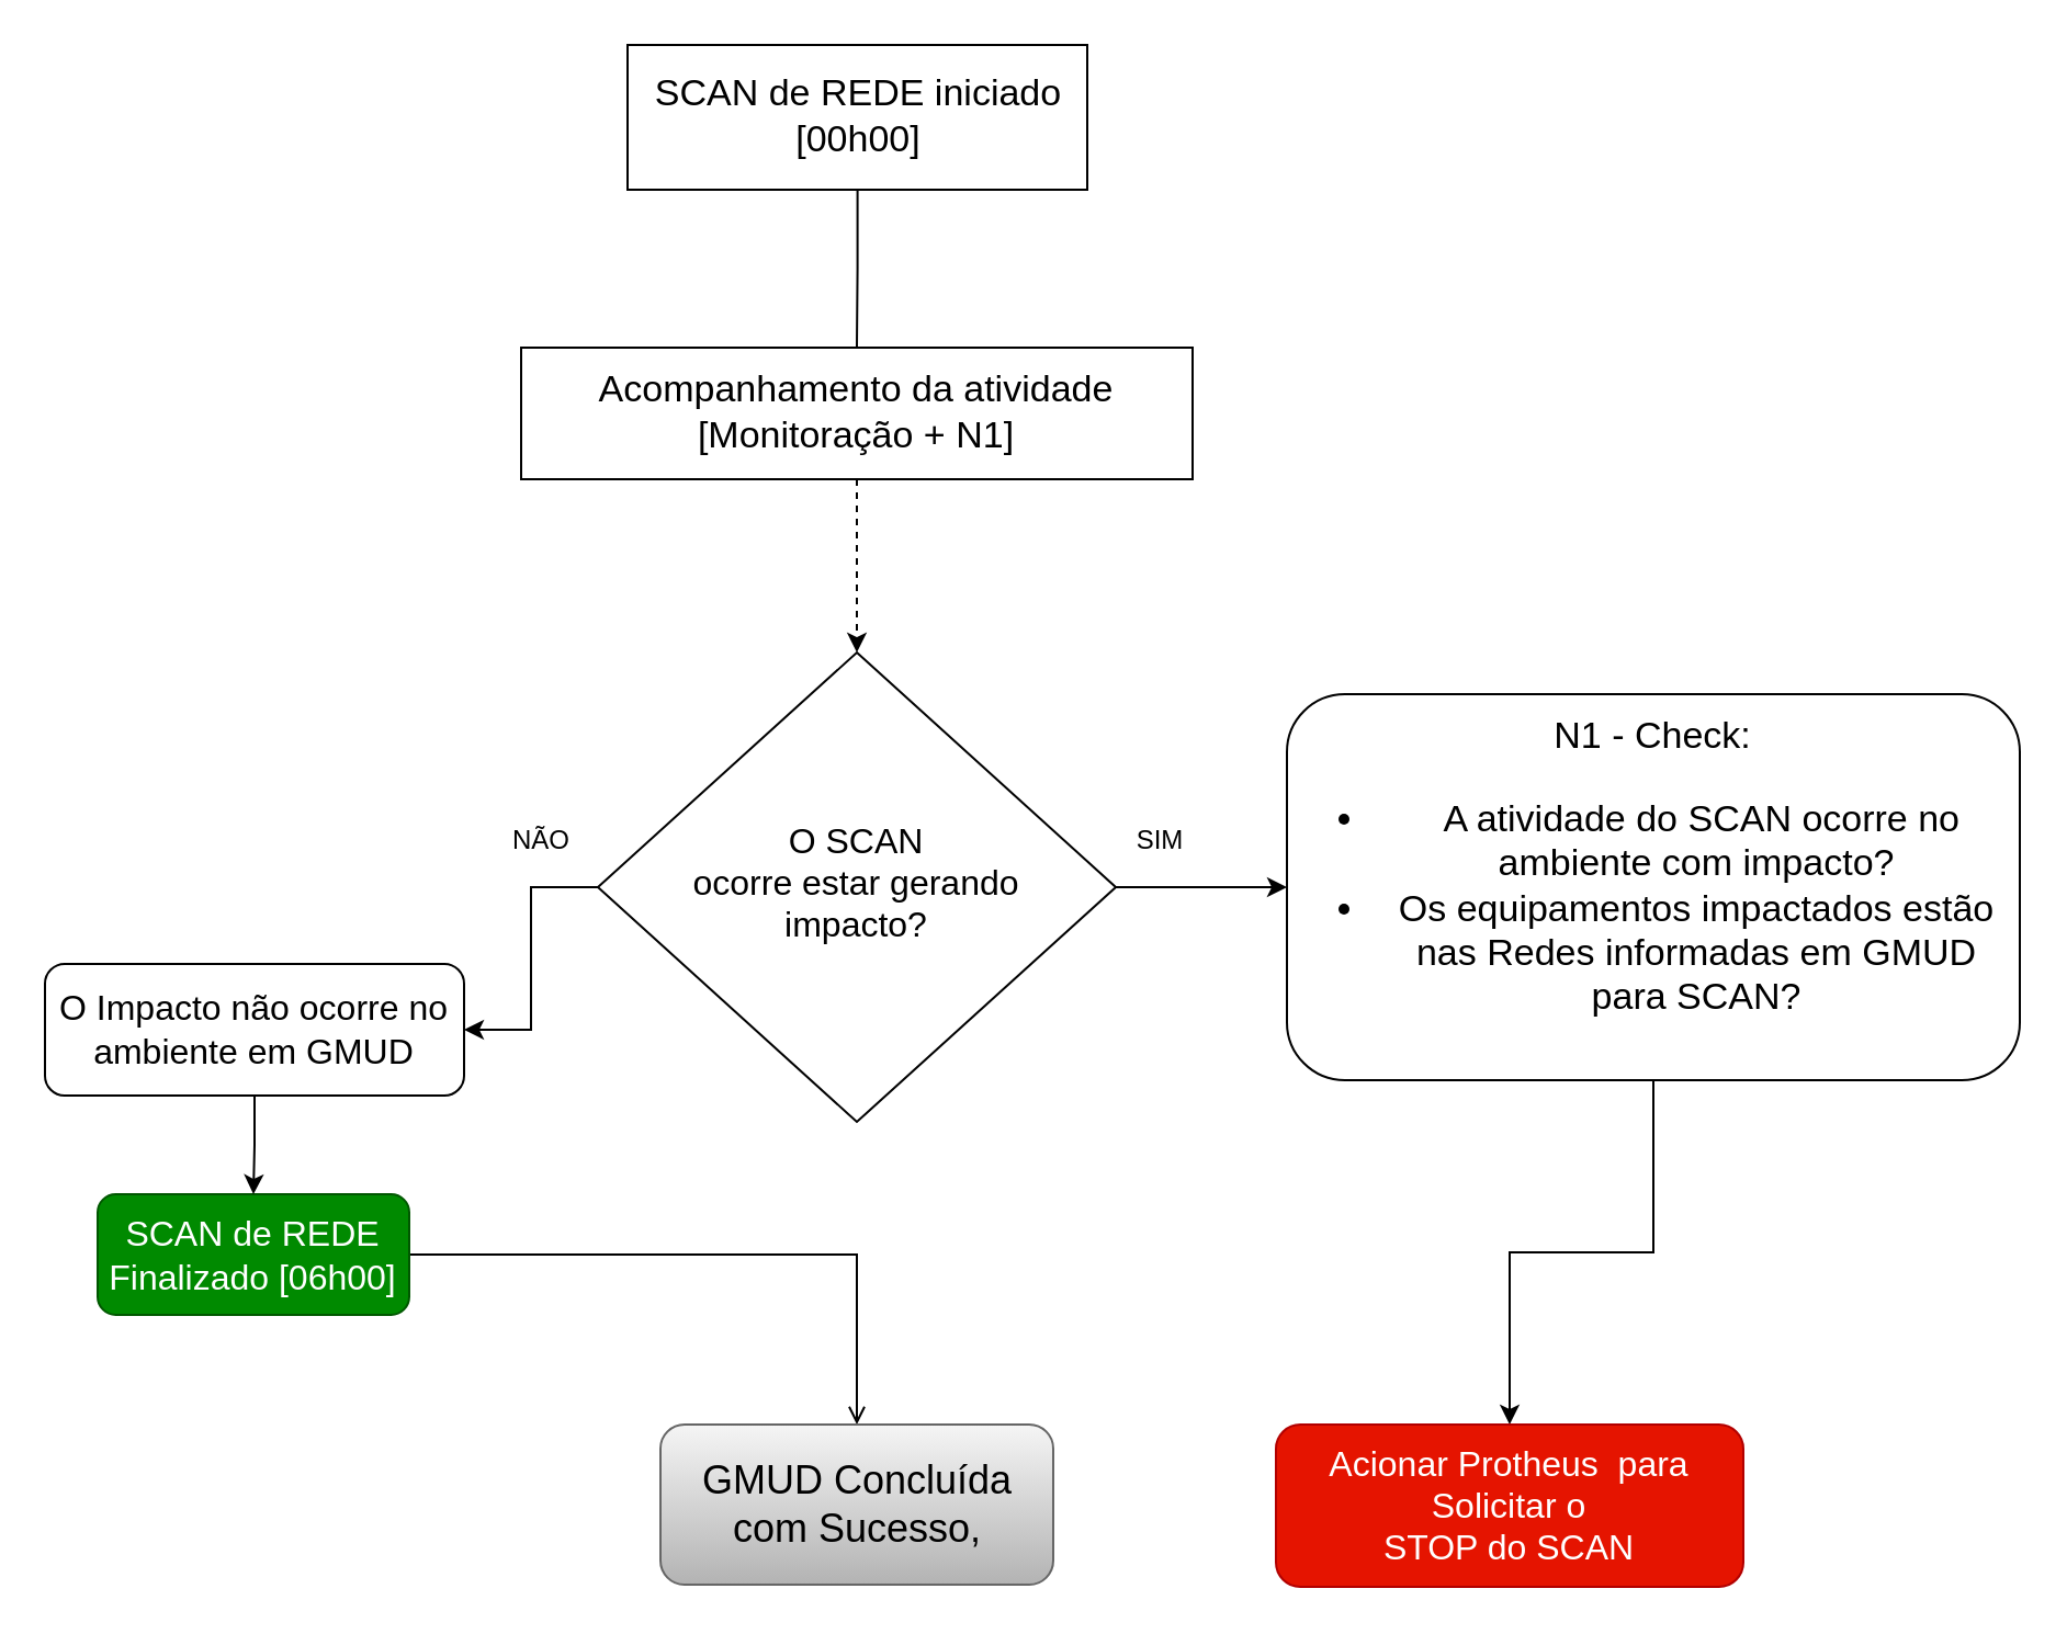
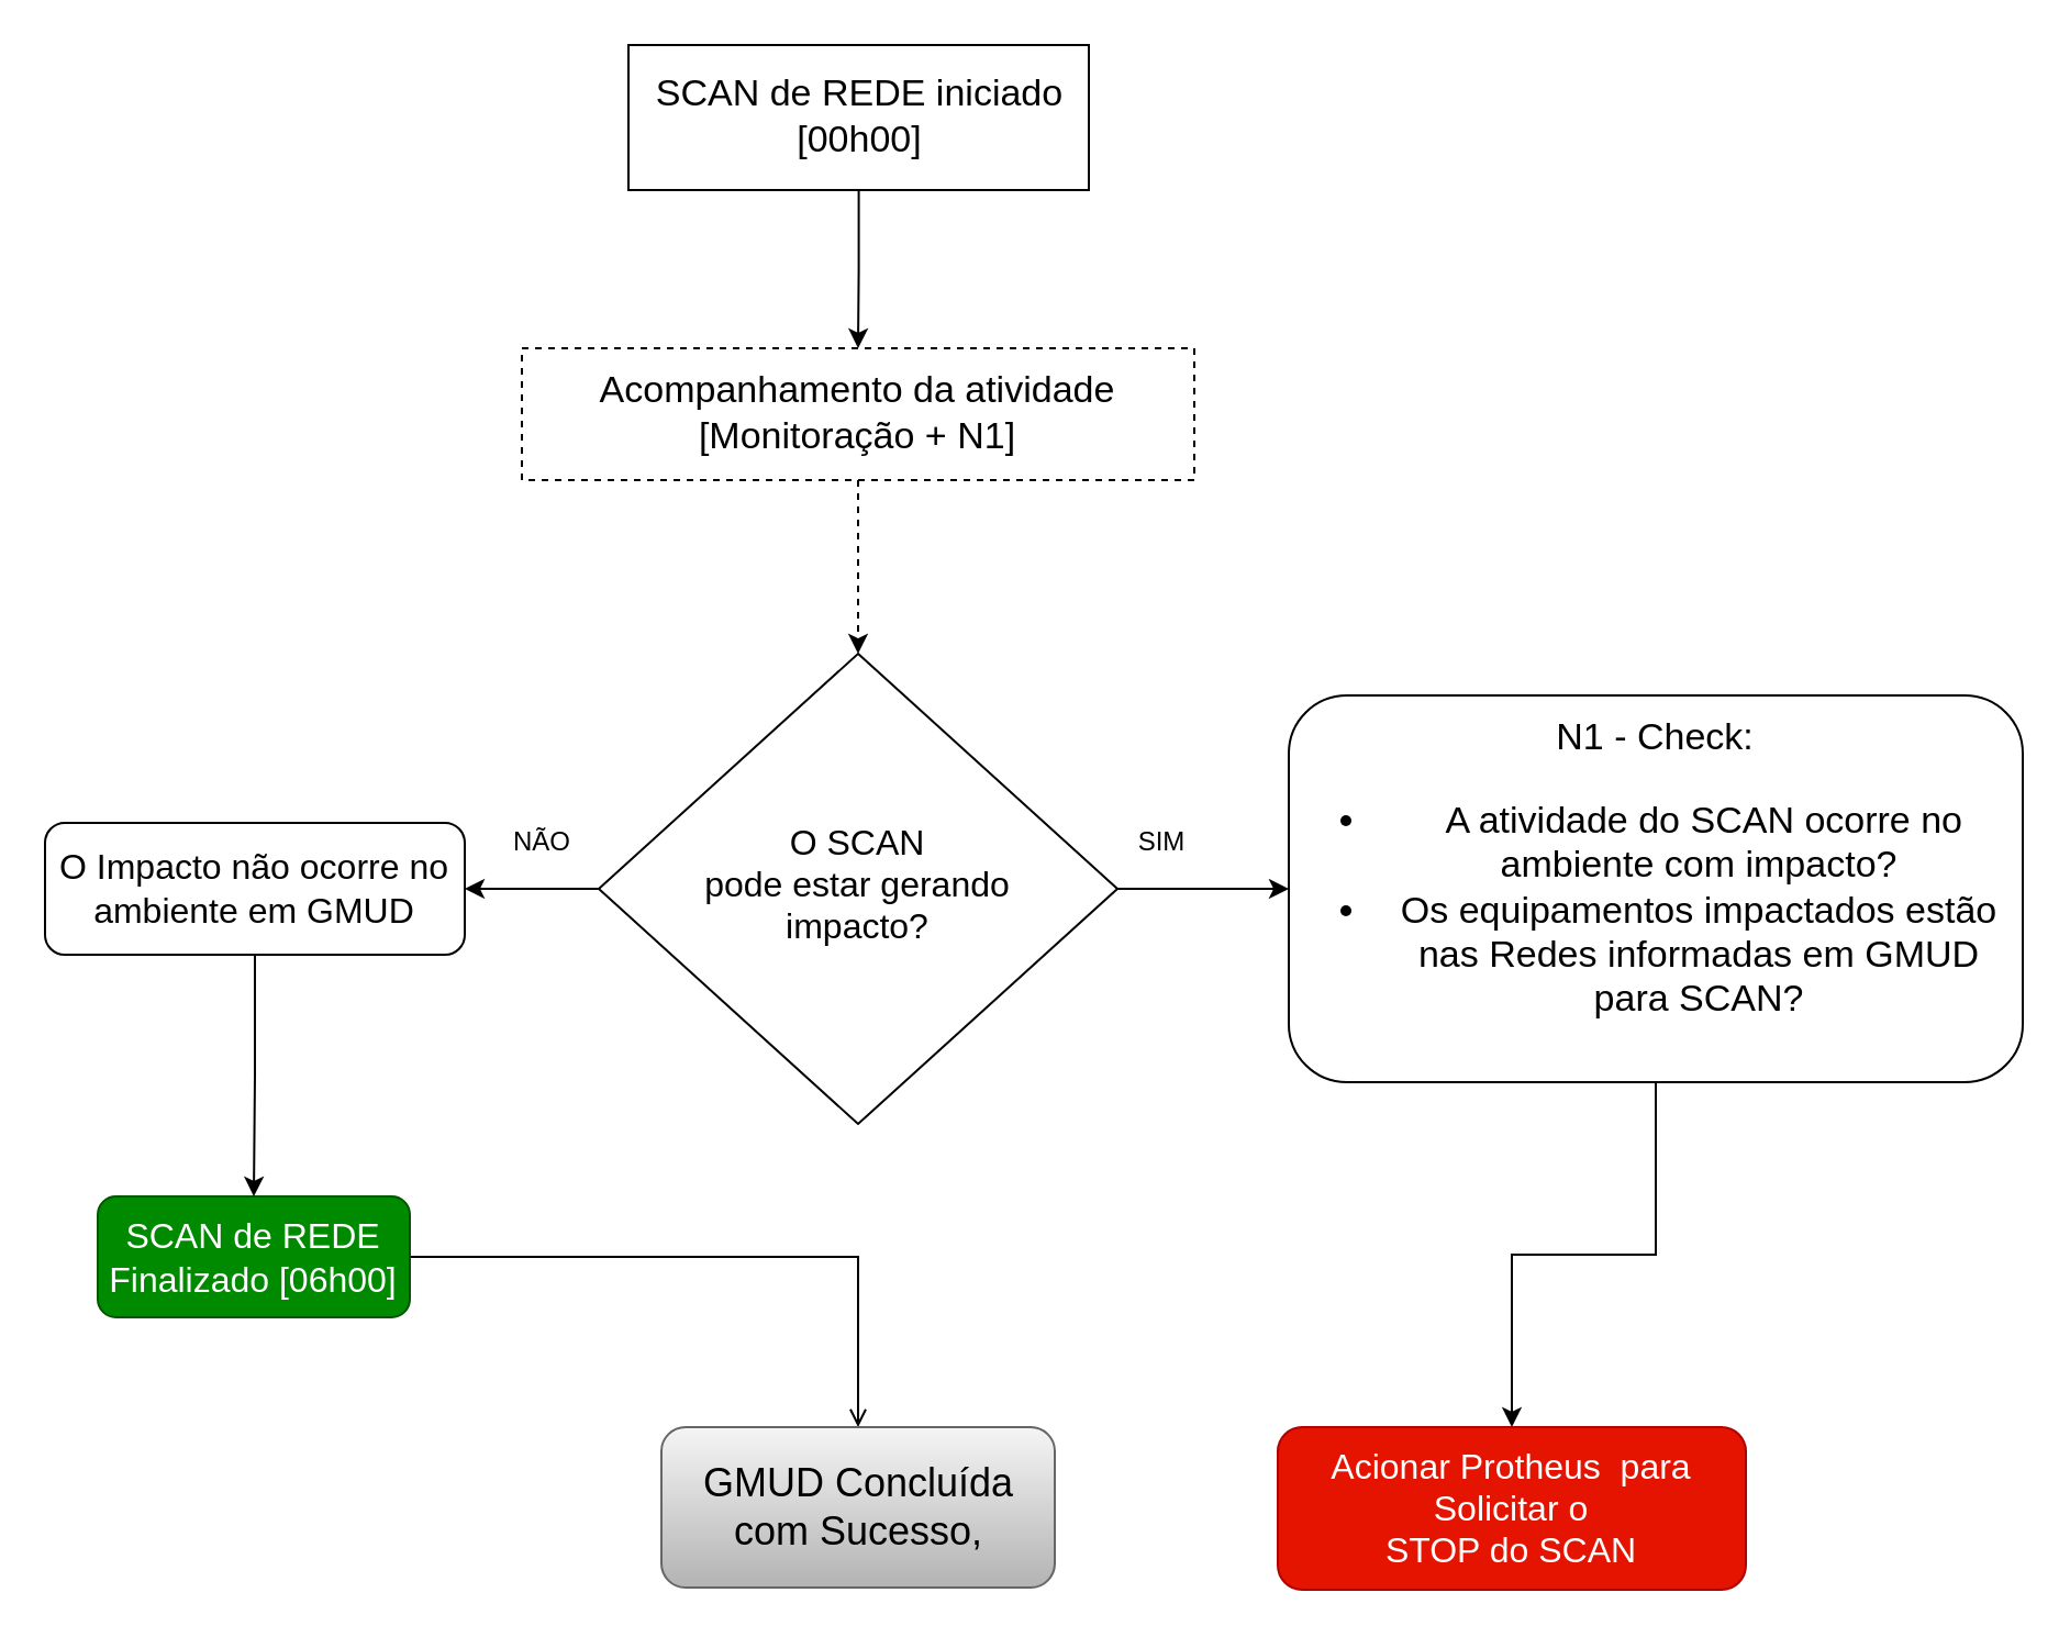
  <mxCell id="0" />
  <mxCell id="1" parent="0" />
  <mxCell id="2" value="" style="edgeStyle=orthogonalEdgeStyle;rounded=0;orthogonalLoop=1;jettySize=auto;html=1;entryX=0;entryY=0.5;entryDx=0;entryDy=0;" parent="1" source="4" target="15" edge="1"><mxGeometry relative="1" as="geometry"><mxPoint x="603" y="404" as="targetPoint" /></mxGeometry></mxCell>
  <mxCell id="3" value="" style="edgeStyle=orthogonalEdgeStyle;rounded=0;orthogonalLoop=1;jettySize=auto;html=1;" parent="1" source="4" target="13" edge="1"><mxGeometry relative="1" as="geometry"><mxPoint x="164" y="404" as="targetPoint" /></mxGeometry></mxCell>
- <mxCell id="4" value="&lt;div&gt;O SCAN &lt;br&gt;&lt;/div&gt;&lt;div&gt;ocorre estar gerando &lt;br&gt;&lt;/div&gt;&lt;div&gt;impacto?&lt;/div&gt;" style="rhombus;whiteSpace=wrap;html=1;shadow=0;fontFamily=Helvetica;fontSize=16;align=center;strokeWidth=1;spacing=6;spacingTop=-4;" parent="1" vertex="1"><mxGeometry x="272" y="297" width="236" height="214" as="geometry" /></mxCell>
- <mxCell id="5" value="" style="edgeStyle=orthogonalEdgeStyle;rounded=0;orthogonalLoop=1;jettySize=auto;html=1;entryX=0.5;entryY=0;entryDx=0;entryDy=0;endArrow=none;" parent="1" source="6" target="11" edge="1"><mxGeometry relative="1" as="geometry" /></mxCell>
+ <mxCell id="4" value="&lt;div&gt;O SCAN &lt;br&gt;&lt;/div&gt;&lt;div&gt;pode estar gerando &lt;br&gt;&lt;/div&gt;&lt;div&gt;impacto?&lt;/div&gt;" style="rhombus;whiteSpace=wrap;html=1;shadow=0;fontFamily=Helvetica;fontSize=16;align=center;strokeWidth=1;spacing=6;spacingTop=-4;" parent="1" vertex="1"><mxGeometry x="272" y="297" width="236" height="214" as="geometry" /></mxCell>
+ <mxCell id="5" value="" style="edgeStyle=orthogonalEdgeStyle;rounded=0;orthogonalLoop=1;jettySize=auto;html=1;entryX=0.5;entryY=0;entryDx=0;entryDy=0;" parent="1" source="6" target="11" edge="1"><mxGeometry relative="1" as="geometry" /></mxCell>
  <mxCell id="6" value="&lt;font style=&quot;font-size: 17px;&quot;&gt;SCAN de REDE iniciado [00h00]&lt;/font&gt;" style="whiteSpace=wrap;html=1;fontSize=17;glass=0;strokeWidth=1;shadow=0;rounded=0;" parent="1" vertex="1"><mxGeometry x="285.5" y="20" width="209.5" height="66" as="geometry" /></mxCell>
  <mxCell id="7" value="" style="edgeStyle=orthogonalEdgeStyle;rounded=0;orthogonalLoop=1;jettySize=auto;html=1;endArrow=open;" parent="1" source="8" target="9" edge="1"><mxGeometry relative="1" as="geometry" /></mxCell>
  <mxCell id="8" value="SCAN de REDE Finalizado [06h00]" style="rounded=1;whiteSpace=wrap;html=1;fontSize=16;glass=0;strokeWidth=1;shadow=0;fillColor=#008a00;fontColor=#ffffff;strokeColor=#005700;" parent="1" vertex="1"><mxGeometry x="44" y="544" width="142" height="55" as="geometry" /></mxCell>
  <mxCell id="9" value="&lt;div style=&quot;font-size: 18px;&quot;&gt;GMUD Concluída com Sucesso,&lt;/div&gt;" style="rounded=1;whiteSpace=wrap;html=1;fontSize=18;glass=0;strokeWidth=1;shadow=0;fillColor=#f5f5f5;gradientColor=#b3b3b3;strokeColor=#666666;" parent="1" vertex="1"><mxGeometry x="300.5" y="649" width="179" height="73" as="geometry" /></mxCell>
  <mxCell id="10" style="edgeStyle=orthogonalEdgeStyle;rounded=0;orthogonalLoop=1;jettySize=auto;html=1;exitX=0.5;exitY=1;exitDx=0;exitDy=0;dashed=1;" parent="1" source="11" target="4" edge="1"><mxGeometry relative="1" as="geometry"><mxPoint x="388" y="359" as="targetPoint" /></mxGeometry></mxCell>
- <mxCell id="11" value="Acompanhamento da atividade [Monitoração + N1]" style="rounded=0;whiteSpace=wrap;html=1;fontSize=17;" parent="1" vertex="1"><mxGeometry x="237" y="158" width="306" height="60" as="geometry" /></mxCell>
+ <mxCell id="11" value="Acompanhamento da atividade [Monitoração + N1]" style="rounded=0;whiteSpace=wrap;html=1;fontSize=17;dashed=1;" parent="1" vertex="1"><mxGeometry x="237" y="158" width="306" height="60" as="geometry" /></mxCell>
  <mxCell id="12" value="" style="edgeStyle=orthogonalEdgeStyle;rounded=0;orthogonalLoop=1;jettySize=auto;html=1;" parent="1" source="13" target="8" edge="1"><mxGeometry relative="1" as="geometry" /></mxCell>
- <mxCell id="13" value="O Impacto não ocorre no ambiente em GMUD" style="rounded=1;whiteSpace=wrap;html=1;fontSize=16;" parent="1" vertex="1"><mxGeometry x="20" y="439" width="191" height="60" as="geometry" /></mxCell>
+ <mxCell id="13" value="O Impacto não ocorre no ambiente em GMUD" style="rounded=1;whiteSpace=wrap;html=1;fontSize=16;" parent="1" vertex="1"><mxGeometry x="20" y="374" width="191" height="60" as="geometry" /></mxCell>
  <mxCell id="14" value="" style="edgeStyle=orthogonalEdgeStyle;rounded=0;orthogonalLoop=1;jettySize=auto;html=1;entryX=0.5;entryY=0;entryDx=0;entryDy=0;" parent="1" source="15" target="18" edge="1"><mxGeometry relative="1" as="geometry"><mxPoint x="723.5" y="569" as="targetPoint" /></mxGeometry></mxCell>
  <mxCell id="15" value="&lt;div style=&quot;font-size: 17px;&quot;&gt;N1 - Check:&lt;/div&gt;&lt;ul style=&quot;font-size: 17px;&quot;&gt;&lt;li style=&quot;font-size: 17px;&quot;&gt;&amp;nbsp;A atividade do SCAN ocorre no ambiente com impacto?&lt;/li&gt;&lt;li style=&quot;font-size: 17px;&quot;&gt;Os equipamentos impactados estão nas Redes informadas em GMUD para SCAN?&lt;/li&gt;&lt;/ul&gt;" style="rounded=1;whiteSpace=wrap;html=1;fontSize=17;" parent="1" vertex="1"><mxGeometry x="586" y="316" width="334" height="176" as="geometry" /></mxCell>
  <mxCell id="16" value="NÃO" style="text;html=1;align=center;verticalAlign=middle;resizable=0;points=[];autosize=1;strokeColor=none;fillColor=none;" parent="1" vertex="1"><mxGeometry x="224" y="370" width="43" height="26" as="geometry" /></mxCell>
  <mxCell id="17" value="SIM" style="text;html=1;align=center;verticalAlign=middle;resizable=0;points=[];autosize=1;strokeColor=none;fillColor=none;" parent="1" vertex="1"><mxGeometry x="509" y="370" width="38" height="26" as="geometry" /></mxCell>
  <mxCell id="18" value="&lt;div style=&quot;font-size: 16px;&quot;&gt;Acionar Protheus&amp;nbsp; para Solicitar o &lt;br style=&quot;font-size: 16px;&quot;&gt;&lt;/div&gt;&lt;div style=&quot;font-size: 16px;&quot;&gt;STOP do SCAN&lt;/div&gt;" style="rounded=1;whiteSpace=wrap;html=1;fontSize=16;glass=0;strokeWidth=1;shadow=0;fillColor=#e51400;strokeColor=#B20000;fontColor=#ffffff;" parent="1" vertex="1"><mxGeometry x="581" y="649" width="213" height="74" as="geometry" /></mxCell>
